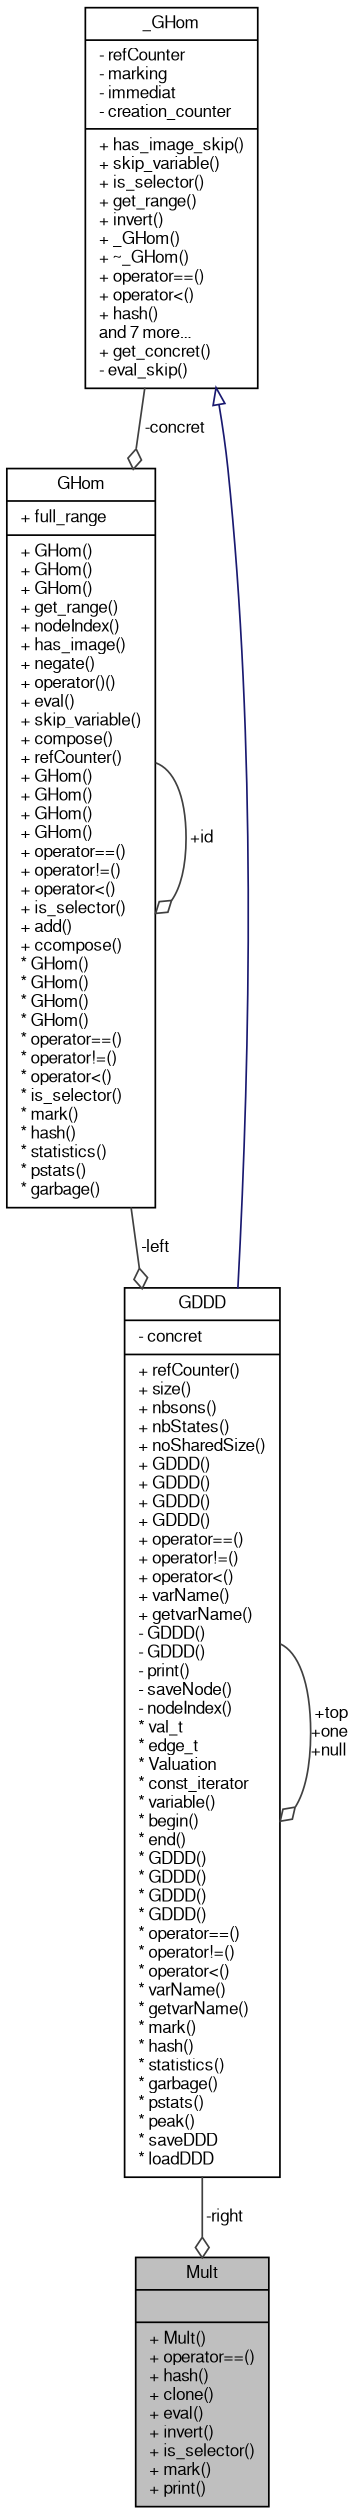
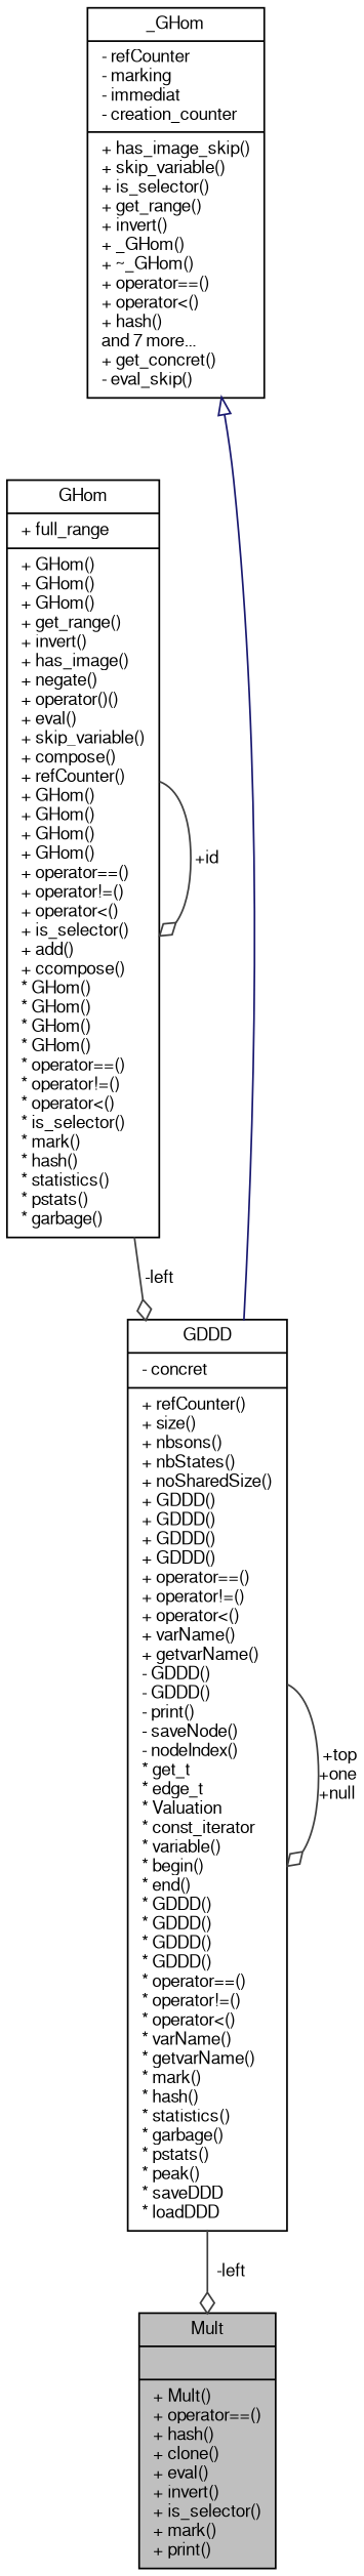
  digraph {
    node [color=black fillcolor=white fontname=FreeSans fontsize=10 shape=record style=filled]
    edge [arrowhead=odiamond color=grey25 fontname=FreeSans fontsize=10 labelfontname=FreeSans labelfontsize=10 style=solid]
    n1 [fillcolor=grey75 fontcolor=black height=0.2 label="{Mult\n||+ Mult()\l+ operator==()\l+ hash()\l+ clone()\l+ eval()\l+ invert()\l+ is_selector()\l+ mark()\l+ print()\l}" width=0.4]
    n2 [height=0.2 label="{_GHom\n|- refCounter\l- marking\l- immediat\l- creation_counter\l|+ has_image_skip()\l+ skip_variable()\l+ is_selector()\l+ get_range()\l+ invert()\l+ _GHom()\l+ ~_GHom()\l+ operator==()\l+ operator\<()\l+ hash()\land 7 more...\l+ get_concret()\l- eval_skip()\l}" width=0.4]
-   n3 [height=0.2 label="{GHom\n|+ full_range\l|+ GHom()\l+ GHom()\l+ GHom()\l+ get_range()\l+ nodeIndex()\l+ has_image()\l+ negate()\l+ operator()()\l+ eval()\l+ skip_variable()\l+ compose()\l+ refCounter()\l+ GHom()\l+ GHom()\l+ GHom()\l+ GHom()\l+ operator==()\l+ operator!=()\l+ operator\<()\l+ is_selector()\l+ add()\l+ ccompose()\l* GHom()\l* GHom()\l* GHom()\l* GHom()\l* operator==()\l* operator!=()\l* operator\<()\l* is_selector()\l* mark()\l* hash()\l* statistics()\l* pstats()\l* garbage()\l}" width=0.4]
-   n4 [height=0.2 label="{GDDD\n|- concret\l|+ refCounter()\l+ size()\l+ nbsons()\l+ nbStates()\l+ noSharedSize()\l+ GDDD()\l+ GDDD()\l+ GDDD()\l+ GDDD()\l+ operator==()\l+ operator!=()\l+ operator\<()\l+ varName()\l+ getvarName()\l- GDDD()\l- GDDD()\l- print()\l- saveNode()\l- nodeIndex()\l* val_t\l* edge_t\l* Valuation\l* const_iterator\l* variable()\l* begin()\l* end()\l* GDDD()\l* GDDD()\l* GDDD()\l* GDDD()\l* operator==()\l* operator!=()\l* operator\<()\l* varName()\l* getvarName()\l* mark()\l* hash()\l* statistics()\l* garbage()\l* pstats()\l* peak()\l* saveDDD\l* loadDDD\l}" width=0.4]
-   n2 -> n3 [label=" -concret"]
+   n3 [height=0.2 label="{GHom\n|+ full_range\l|+ GHom()\l+ GHom()\l+ GHom()\l+ get_range()\l+ invert()\l+ has_image()\l+ negate()\l+ operator()()\l+ eval()\l+ skip_variable()\l+ compose()\l+ refCounter()\l+ GHom()\l+ GHom()\l+ GHom()\l+ GHom()\l+ operator==()\l+ operator!=()\l+ operator\<()\l+ is_selector()\l+ add()\l+ ccompose()\l* GHom()\l* GHom()\l* GHom()\l* GHom()\l* operator==()\l* operator!=()\l* operator\<()\l* is_selector()\l* mark()\l* hash()\l* statistics()\l* pstats()\l* garbage()\l}" width=0.4]
+   n4 [height=0.2 label="{GDDD\n|- concret\l|+ refCounter()\l+ size()\l+ nbsons()\l+ nbStates()\l+ noSharedSize()\l+ GDDD()\l+ GDDD()\l+ GDDD()\l+ GDDD()\l+ operator==()\l+ operator!=()\l+ operator\<()\l+ varName()\l+ getvarName()\l- GDDD()\l- GDDD()\l- print()\l- saveNode()\l- nodeIndex()\l* get_t\l* edge_t\l* Valuation\l* const_iterator\l* variable()\l* begin()\l* end()\l* GDDD()\l* GDDD()\l* GDDD()\l* GDDD()\l* operator==()\l* operator!=()\l* operator\<()\l* varName()\l* getvarName()\l* mark()\l* hash()\l* statistics()\l* garbage()\l* pstats()\l* peak()\l* saveDDD\l* loadDDD\l}" width=0.4]
    n2 -> n4 [arrowtail=onormal color=midnightblue dir=back arrowhead=""]
    n3 -> n3 [label=" +id"]
    n3 -> n4 [label=" -left"]
-   n4 -> n1 [label=" -right"]
+   n4 -> n1 [label=" -left"]
    n4 -> n4 [label=" +top\n+one\n+null"]
  }
